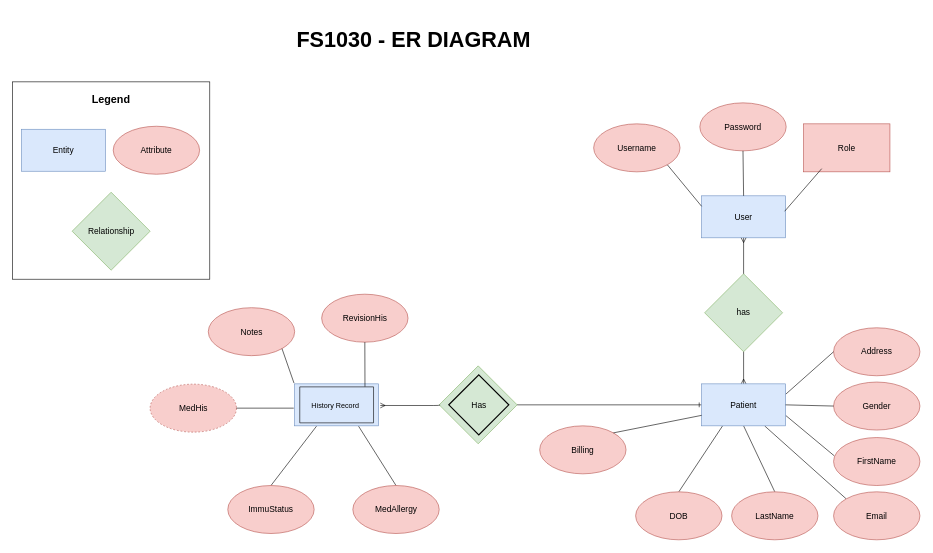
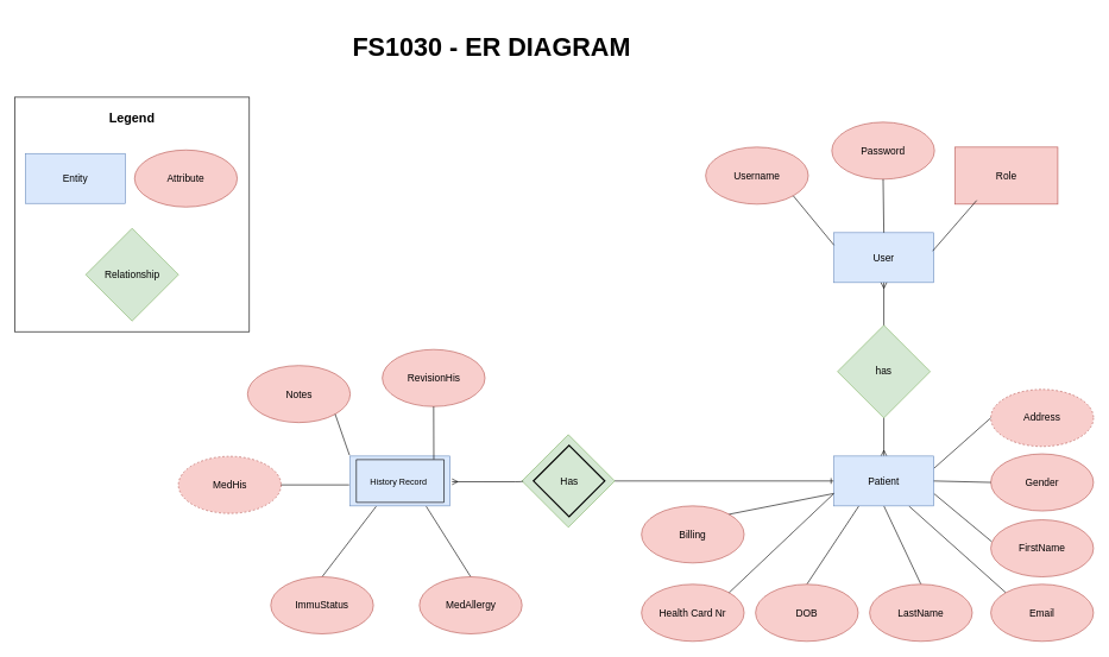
  <mxCell id="0" />
  <mxCell id="1" parent="0" />
  <mxCell id="2" value="has" style="rhombus;whiteSpace=wrap;html=1;fontSize=14;fillColor=#d5e8d4;strokeColor=#82b366;" parent="1" vertex="1"><mxGeometry x="731.5" y="609.5" width="130" height="130" as="geometry" /></mxCell>
  <mxCell id="3" value="Has" style="shape=rhombus;strokeWidth=2;fontSize=17;perimeter=rhombusPerimeter;whiteSpace=wrap;html=1;align=center;fontSize=14;fillColor=#D5E8D4;" vertex="1" parent="1"><mxGeometry x="747.5" y="624.5" width="100" height="100" as="geometry" /></mxCell>
  <mxCell id="4" value="has" style="rhombus;whiteSpace=wrap;html=1;fontSize=14;fillColor=#d5e8d4;strokeColor=#82b366;" parent="1" vertex="1"><mxGeometry x="1174" y="456" width="130" height="130" as="geometry" /></mxCell>
  <mxCell id="5" style="edgeStyle=none;rounded=0;orthogonalLoop=1;jettySize=auto;html=1;exitX=0.25;exitY=1;exitDx=0;exitDy=0;entryX=0.5;entryY=0;entryDx=0;entryDy=0;endArrow=none;endFill=0;" parent="1" target="37" edge="1"><mxGeometry relative="1" as="geometry"><mxPoint x="527" y="710" as="sourcePoint" /></mxGeometry></mxCell>
  <mxCell id="6" style="edgeStyle=none;rounded=0;orthogonalLoop=1;jettySize=auto;html=1;exitX=0.75;exitY=1;exitDx=0;exitDy=0;entryX=0.5;entryY=0;entryDx=0;entryDy=0;endArrow=none;endFill=0;" parent="1" target="38" edge="1"><mxGeometry relative="1" as="geometry"><mxPoint x="597" y="710" as="sourcePoint" /></mxGeometry></mxCell>
  <mxCell id="7" value="User" style="rounded=0;whiteSpace=wrap;html=1;fontSize=14;fillColor=#dae8fc;strokeColor=#6c8ebf;" parent="1" vertex="1"><mxGeometry x="1169" y="326" width="140" height="70" as="geometry" /></mxCell>
- <mxCell id="8" value="Address" style="ellipse;whiteSpace=wrap;html=1;fontSize=14;fillColor=#f8cecc;strokeColor=#b85450;" parent="1" vertex="1"><mxGeometry x="1389" y="546" width="144" height="80" as="geometry" /></mxCell>
+ <mxCell id="8" value="Address" style="ellipse;whiteSpace=wrap;html=1;fontSize=14;fillColor=#f8cecc;strokeColor=#b85450;dashed=1;" parent="1" vertex="1"><mxGeometry x="1389" y="546" width="144" height="80" as="geometry" /></mxCell>
+ <mxCell id="9" value="Health Card Nr" style="ellipse;whiteSpace=wrap;html=1;fontSize=14;fillColor=#f8cecc;strokeColor=#b85450;" parent="1" vertex="1"><mxGeometry x="899" y="819.5" width="144" height="80" as="geometry" /></mxCell>
  <mxCell id="10" value="Role" style="whiteSpace=wrap;html=1;fontSize=14;fillColor=#f8cecc;strokeColor=#b85450;rounded=0;" parent="1" vertex="1"><mxGeometry x="1339" y="206" width="144" height="80" as="geometry" /></mxCell>
  <mxCell id="11" value="Password" style="ellipse;whiteSpace=wrap;html=1;fontSize=14;fillColor=#f8cecc;strokeColor=#b85450;" parent="1" vertex="1"><mxGeometry x="1166" y="171" width="144" height="80" as="geometry" /></mxCell>
  <mxCell id="12" value="Username" style="ellipse;whiteSpace=wrap;html=1;fontSize=14;fillColor=#f8cecc;strokeColor=#b85450;" parent="1" vertex="1"><mxGeometry x="989" y="206" width="144" height="80" as="geometry" /></mxCell>
  <mxCell id="13" value="" style="edgeStyle=orthogonalEdgeStyle;fontSize=12;html=1;endArrow=ERmany;entryX=0.5;entryY=0;entryDx=0;entryDy=0;exitX=0.5;exitY=1;exitDx=0;exitDy=0;" parent="1" source="4" target="31" edge="1"><mxGeometry width="100" height="100" relative="1" as="geometry"><mxPoint x="642.5" y="976" as="sourcePoint" /><mxPoint x="947" y="666" as="targetPoint" /></mxGeometry></mxCell>
  <mxCell id="14" value="" style="edgeStyle=orthogonalEdgeStyle;fontSize=12;html=1;endArrow=ERmany;entryX=0.5;entryY=1;entryDx=0;entryDy=0;exitX=0.5;exitY=0;exitDx=0;exitDy=0;" parent="1" source="4" target="7" edge="1"><mxGeometry width="100" height="100" relative="1" as="geometry"><mxPoint x="767.5" y="711" as="sourcePoint" /><mxPoint x="867.5" y="611" as="targetPoint" /></mxGeometry></mxCell>
  <mxCell id="15" value="" style="endArrow=none;html=1;fontSize=14;entryX=0;entryY=0.25;entryDx=0;entryDy=0;exitX=1;exitY=1;exitDx=0;exitDy=0;" parent="1" source="12" target="7" edge="1"><mxGeometry width="50" height="50" relative="1" as="geometry"><mxPoint x="792.5" y="400.961" as="sourcePoint" /><mxPoint x="842.5" y="350.961" as="targetPoint" /></mxGeometry></mxCell>
  <mxCell id="16" value="" style="endArrow=none;html=1;fontSize=14;entryX=0.5;entryY=1;entryDx=0;entryDy=0;exitX=0.5;exitY=0;exitDx=0;exitDy=0;" parent="1" source="7" target="11" edge="1"><mxGeometry width="50" height="50" relative="1" as="geometry"><mxPoint x="876.5" y="336" as="sourcePoint" /><mxPoint x="926.5" y="286" as="targetPoint" /></mxGeometry></mxCell>
  <mxCell id="17" value="" style="endArrow=none;html=1;fontSize=14;exitX=0.989;exitY=0.368;exitDx=0;exitDy=0;exitPerimeter=0;entryX=0.21;entryY=0.934;entryDx=0;entryDy=0;entryPerimeter=0;" parent="1" source="7" target="10" edge="1"><mxGeometry width="50" height="50" relative="1" as="geometry"><mxPoint x="1092.5" y="376" as="sourcePoint" /><mxPoint x="1142.5" y="326" as="targetPoint" /></mxGeometry></mxCell>
  <mxCell id="18" value="" style="edgeStyle=orthogonalEdgeStyle;fontSize=12;html=1;endArrow=ERmany;entryX=1;entryY=0.5;entryDx=0;entryDy=0;exitX=0;exitY=0.5;exitDx=0;exitDy=0;endFill=0;startArrow=none;startFill=0;" parent="1" edge="1"><mxGeometry width="100" height="100" relative="1" as="geometry"><mxPoint x="732.517" y="674.379" as="sourcePoint" /><mxPoint x="633.286" y="675.571" as="targetPoint" /><Array as="points"><mxPoint x="732" y="676" /></Array></mxGeometry></mxCell>
  <mxCell id="19" value="" style="edgeStyle=orthogonalEdgeStyle;fontSize=12;html=1;endArrow=ERone;entryX=0;entryY=0.5;entryDx=0;entryDy=0;exitX=1;exitY=0.5;exitDx=0;exitDy=0;endFill=0;startArrow=none;startFill=0;" parent="1" source="2" target="31" edge="1"><mxGeometry width="100" height="100" relative="1" as="geometry"><mxPoint x="710.5" y="796" as="sourcePoint" /><mxPoint x="821" y="740" as="targetPoint" /></mxGeometry></mxCell>
  <mxCell id="20" value="&lt;br&gt;&lt;br&gt;&lt;b&gt;&lt;font style=&quot;font-size: 18px&quot;&gt;Legend&lt;br&gt;&lt;/font&gt;&lt;/b&gt;&lt;br&gt;&lt;br&gt;&lt;br&gt;&lt;br&gt;&lt;br&gt;&lt;br&gt;&lt;br&gt;&lt;br&gt;&lt;br&gt;&lt;br&gt;&lt;br&gt;&lt;br&gt;&lt;br&gt;&lt;br&gt;&lt;br&gt;&lt;br&gt;&lt;br&gt;&lt;br&gt;" style="whiteSpace=wrap;html=1;aspect=fixed;fontSize=14;align=center;" parent="1" vertex="1"><mxGeometry x="20" y="136" width="329" height="329" as="geometry" /></mxCell>
  <mxCell id="21" value="Entity" style="rounded=0;whiteSpace=wrap;html=1;fontSize=14;fillColor=#dae8fc;strokeColor=#6c8ebf;" parent="1" vertex="1"><mxGeometry x="35" y="215" width="140" height="70" as="geometry" /></mxCell>
  <mxCell id="22" value="Attribute" style="ellipse;whiteSpace=wrap;html=1;fontSize=14;fillColor=#f8cecc;strokeColor=#b85450;" parent="1" vertex="1"><mxGeometry x="188" y="210" width="144" height="80" as="geometry" /></mxCell>
  <mxCell id="23" value="Relationship" style="rhombus;whiteSpace=wrap;html=1;fontSize=14;fillColor=#d5e8d4;strokeColor=#82b366;" parent="1" vertex="1"><mxGeometry x="119.5" y="320" width="130" height="130" as="geometry" /></mxCell>
  <mxCell id="24" value="&lt;font style=&quot;font-size: 36px&quot;&gt;&lt;b&gt;FS1030 - ER DIAGRAM&lt;/b&gt;&lt;/font&gt;" style="text;html=1;strokeColor=none;fillColor=none;align=center;verticalAlign=middle;whiteSpace=wrap;rounded=0;" parent="1" vertex="1"><mxGeometry x="48" y="20" width="1282" height="90" as="geometry" /></mxCell>
  <mxCell id="25" style="rounded=0;orthogonalLoop=1;jettySize=auto;html=1;exitX=1;exitY=0.25;exitDx=0;exitDy=0;entryX=0;entryY=0.5;entryDx=0;entryDy=0;endArrow=none;endFill=0;" parent="1" source="31" target="8" edge="1"><mxGeometry relative="1" as="geometry" /></mxCell>
  <mxCell id="26" style="edgeStyle=none;rounded=0;orthogonalLoop=1;jettySize=auto;html=1;exitX=0.75;exitY=1;exitDx=0;exitDy=0;entryX=0;entryY=0;entryDx=0;entryDy=0;endArrow=none;endFill=0;" parent="1" source="31" target="35" edge="1"><mxGeometry relative="1" as="geometry" /></mxCell>
  <mxCell id="27" style="edgeStyle=none;rounded=0;orthogonalLoop=1;jettySize=auto;html=1;exitX=1;exitY=0.75;exitDx=0;exitDy=0;entryX=0.01;entryY=0.384;entryDx=0;entryDy=0;endArrow=none;endFill=0;entryPerimeter=0;" parent="1" source="31" target="33" edge="1"><mxGeometry relative="1" as="geometry" /></mxCell>
  <mxCell id="28" style="edgeStyle=none;rounded=0;orthogonalLoop=1;jettySize=auto;html=1;exitX=0.5;exitY=1;exitDx=0;exitDy=0;entryX=0.5;entryY=0;entryDx=0;entryDy=0;endArrow=none;endFill=0;" parent="1" source="31" target="36" edge="1"><mxGeometry relative="1" as="geometry" /></mxCell>
  <mxCell id="29" style="edgeStyle=none;rounded=0;orthogonalLoop=1;jettySize=auto;html=1;exitX=0.25;exitY=1;exitDx=0;exitDy=0;entryX=0.5;entryY=0;entryDx=0;entryDy=0;endArrow=none;endFill=0;" parent="1" source="31" target="34" edge="1"><mxGeometry relative="1" as="geometry" /></mxCell>
+ <mxCell id="30" style="edgeStyle=none;rounded=0;orthogonalLoop=1;jettySize=auto;html=1;exitX=0;exitY=0.75;exitDx=0;exitDy=0;entryX=1;entryY=0;entryDx=0;entryDy=0;endArrow=none;endFill=0;" parent="1" source="31" target="9" edge="1"><mxGeometry relative="1" as="geometry" /></mxCell>
  <mxCell id="31" value="Patient" style="rounded=0;whiteSpace=wrap;html=1;fontSize=14;fillColor=#dae8fc;strokeColor=#6c8ebf;" parent="1" vertex="1"><mxGeometry x="1169" y="639.5" width="140" height="70" as="geometry" /></mxCell>
  <mxCell id="32" value="Gender" style="ellipse;whiteSpace=wrap;html=1;fontSize=14;fillColor=#f8cecc;strokeColor=#b85450;" parent="1" vertex="1"><mxGeometry x="1389" y="636.5" width="144" height="80" as="geometry" /></mxCell>
  <mxCell id="33" value="FirstName" style="ellipse;whiteSpace=wrap;html=1;fontSize=14;fillColor=#f8cecc;strokeColor=#b85450;" parent="1" vertex="1"><mxGeometry x="1389" y="729" width="144" height="80" as="geometry" /></mxCell>
  <mxCell id="34" value="DOB" style="ellipse;whiteSpace=wrap;html=1;fontSize=14;fillColor=#f8cecc;strokeColor=#b85450;" parent="1" vertex="1"><mxGeometry x="1059" y="819.5" width="144" height="80" as="geometry" /></mxCell>
  <mxCell id="35" value="Email" style="ellipse;whiteSpace=wrap;html=1;fontSize=14;fillColor=#f8cecc;strokeColor=#b85450;" parent="1" vertex="1"><mxGeometry x="1389" y="819.5" width="144" height="80" as="geometry" /></mxCell>
  <mxCell id="36" value="LastName" style="ellipse;whiteSpace=wrap;html=1;fontSize=14;fillColor=#f8cecc;strokeColor=#b85450;" parent="1" vertex="1"><mxGeometry x="1219" y="819.5" width="144" height="80" as="geometry" /></mxCell>
  <mxCell id="37" value="ImmuStatus" style="ellipse;whiteSpace=wrap;html=1;fontSize=14;fillColor=#f8cecc;strokeColor=#b85450;" parent="1" vertex="1"><mxGeometry x="379" y="809" width="144" height="80" as="geometry" /></mxCell>
  <mxCell id="38" value="MedAllergy" style="ellipse;whiteSpace=wrap;html=1;fontSize=14;fillColor=#f8cecc;strokeColor=#b85450;" parent="1" vertex="1"><mxGeometry x="587.5" y="809" width="144" height="80" as="geometry" /></mxCell>
  <mxCell id="39" style="rounded=0;orthogonalLoop=1;jettySize=auto;html=1;exitX=1;exitY=0.5;exitDx=0;exitDy=0;entryX=0;entryY=0.5;entryDx=0;entryDy=0;endArrow=none;endFill=0;" parent="1" source="31" target="32" edge="1"><mxGeometry relative="1" as="geometry"><mxPoint x="1295" y="775.357" as="sourcePoint" /><mxPoint x="1375" y="703.929" as="targetPoint" /></mxGeometry></mxCell>
  <mxCell id="40" value="History" style="text;html=1;resizable=0;points=[];autosize=1;align=left;verticalAlign=top;spacingTop=-4;" vertex="1" parent="1"><mxGeometry x="535.5" y="670" width="50" height="20" as="geometry" /></mxCell>
  <mxCell id="41" value="" style="rounded=0;whiteSpace=wrap;html=1;fontSize=14;fillColor=#dae8fc;strokeColor=#6c8ebf;" vertex="1" parent="1"><mxGeometry x="490.5" y="639.5" width="140" height="70" as="geometry" /></mxCell>
  <mxCell id="42" value="" style="verticalLabelPosition=bottom;verticalAlign=top;html=1;shape=mxgraph.basic.rect;fillColor=#DAE8FC;fillColor2=none;strokeColor=#000000;strokeWidth=1;size=20;indent=5;" vertex="1" parent="1"><mxGeometry x="499" y="644.5" width="123" height="60" as="geometry" /></mxCell>
  <mxCell id="43" value="History Record" style="text;html=1;resizable=0;autosize=1;align=center;verticalAlign=middle;points=[];fillColor=none;strokeColor=none;rounded=0;" vertex="1" parent="1"><mxGeometry x="507.5" y="666.5" width="100" height="20" as="geometry" /></mxCell>
  <mxCell id="44" value="MedHis" style="ellipse;whiteSpace=wrap;html=1;fontSize=14;fillColor=#f8cecc;strokeColor=#b85450;dashed=1;" vertex="1" parent="1"><mxGeometry x="249.5" y="640" width="144" height="80" as="geometry" /></mxCell>
  <mxCell id="45" value="Billing" style="ellipse;whiteSpace=wrap;html=1;fontSize=14;fillColor=#f8cecc;strokeColor=#b85450;" vertex="1" parent="1"><mxGeometry x="899" y="709.5" width="144" height="80" as="geometry" /></mxCell>
  <mxCell id="46" style="edgeStyle=none;rounded=0;orthogonalLoop=1;jettySize=auto;html=1;exitX=0;exitY=0.75;exitDx=0;exitDy=0;entryX=1;entryY=0;entryDx=0;entryDy=0;endArrow=none;endFill=0;" edge="1" parent="1" source="31" target="45"><mxGeometry relative="1" as="geometry"><mxPoint x="1179" y="702" as="sourcePoint" /><mxPoint x="1031.708" y="841.103" as="targetPoint" /><Array as="points" /></mxGeometry></mxCell>
  <mxCell id="47" value="Notes" style="ellipse;whiteSpace=wrap;html=1;fontSize=14;fillColor=#f8cecc;strokeColor=#b85450;" vertex="1" parent="1"><mxGeometry x="346.5" y="512.5" width="144" height="80" as="geometry" /></mxCell>
  <mxCell id="48" value="RevisionHis" style="ellipse;whiteSpace=wrap;html=1;fontSize=14;fillColor=#f8cecc;strokeColor=#b85450;" vertex="1" parent="1"><mxGeometry x="535.5" y="490" width="144" height="80" as="geometry" /></mxCell>
  <mxCell id="49" style="edgeStyle=none;rounded=0;orthogonalLoop=1;jettySize=auto;html=1;entryX=1;entryY=0.5;entryDx=0;entryDy=0;endArrow=none;endFill=0;" edge="1" parent="1" target="44"><mxGeometry relative="1" as="geometry"><mxPoint x="489" y="680" as="sourcePoint" /><mxPoint x="393.5" y="729" as="targetPoint" /></mxGeometry></mxCell>
  <mxCell id="50" style="edgeStyle=none;rounded=0;orthogonalLoop=1;jettySize=auto;html=1;entryX=1;entryY=1;entryDx=0;entryDy=0;endArrow=none;endFill=0;exitX=-0.008;exitY=-0.019;exitDx=0;exitDy=0;exitPerimeter=0;" edge="1" parent="1" source="41" target="47"><mxGeometry relative="1" as="geometry"><mxPoint x="499" y="690" as="sourcePoint" /><mxPoint x="403.5" y="690" as="targetPoint" /></mxGeometry></mxCell>
  <mxCell id="51" style="edgeStyle=none;rounded=0;orthogonalLoop=1;jettySize=auto;html=1;entryX=0.5;entryY=1;entryDx=0;entryDy=0;endArrow=none;endFill=0;exitX=0.884;exitY=-0.006;exitDx=0;exitDy=0;exitPerimeter=0;" edge="1" parent="1" source="42" target="48"><mxGeometry relative="1" as="geometry"><mxPoint x="507.77" y="654.14" as="sourcePoint" /><mxPoint x="479.208" y="590.897" as="targetPoint" /></mxGeometry></mxCell>
